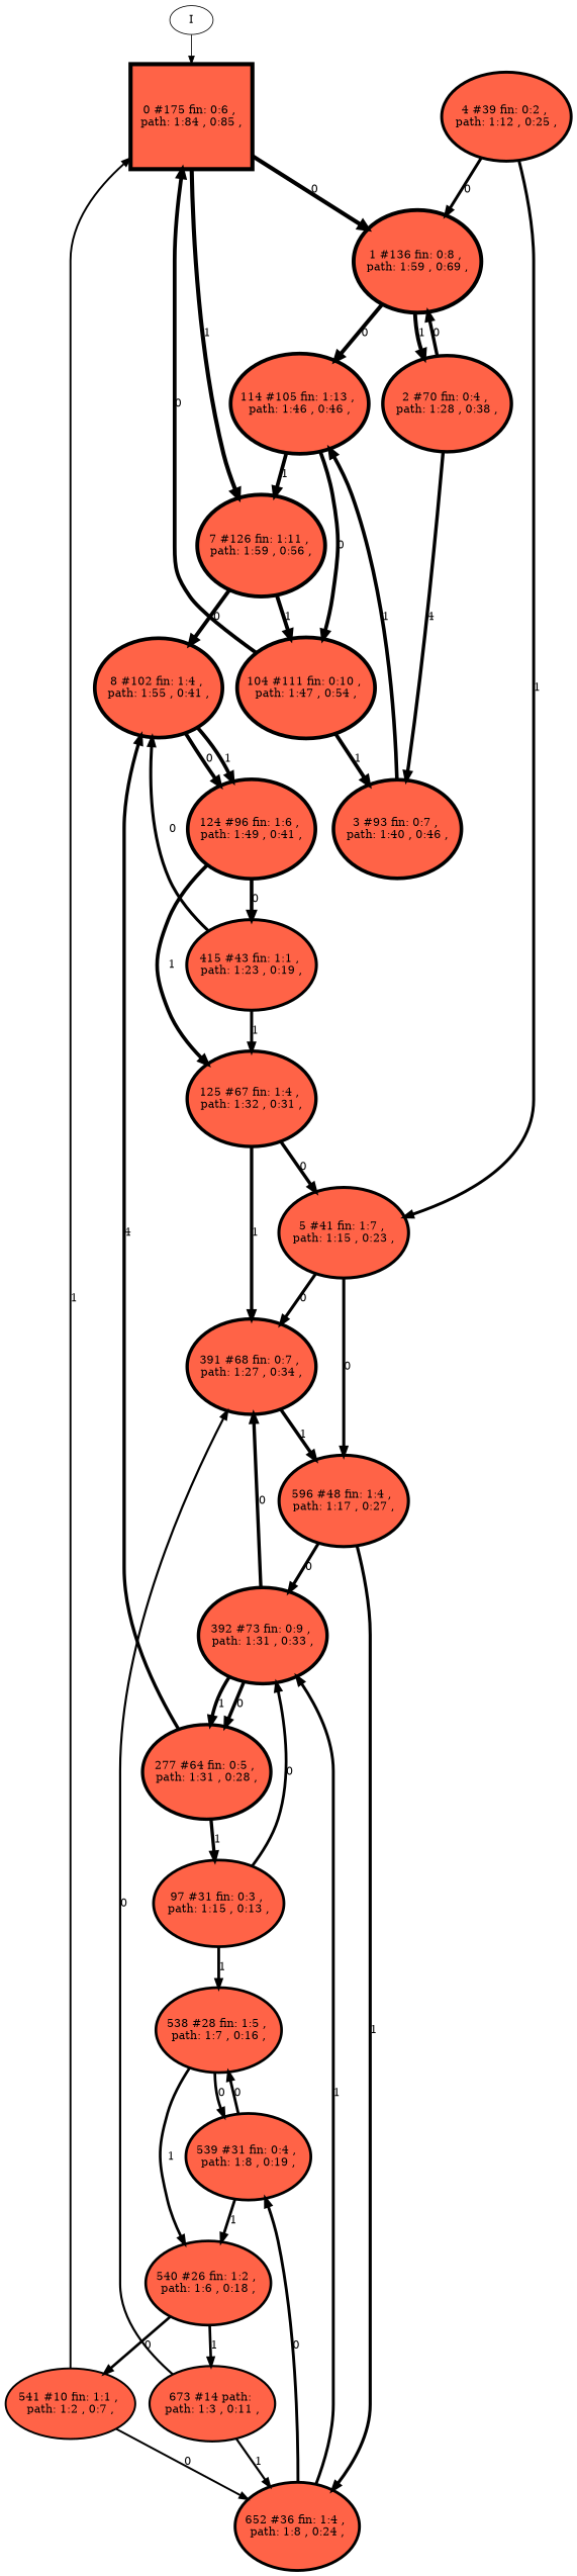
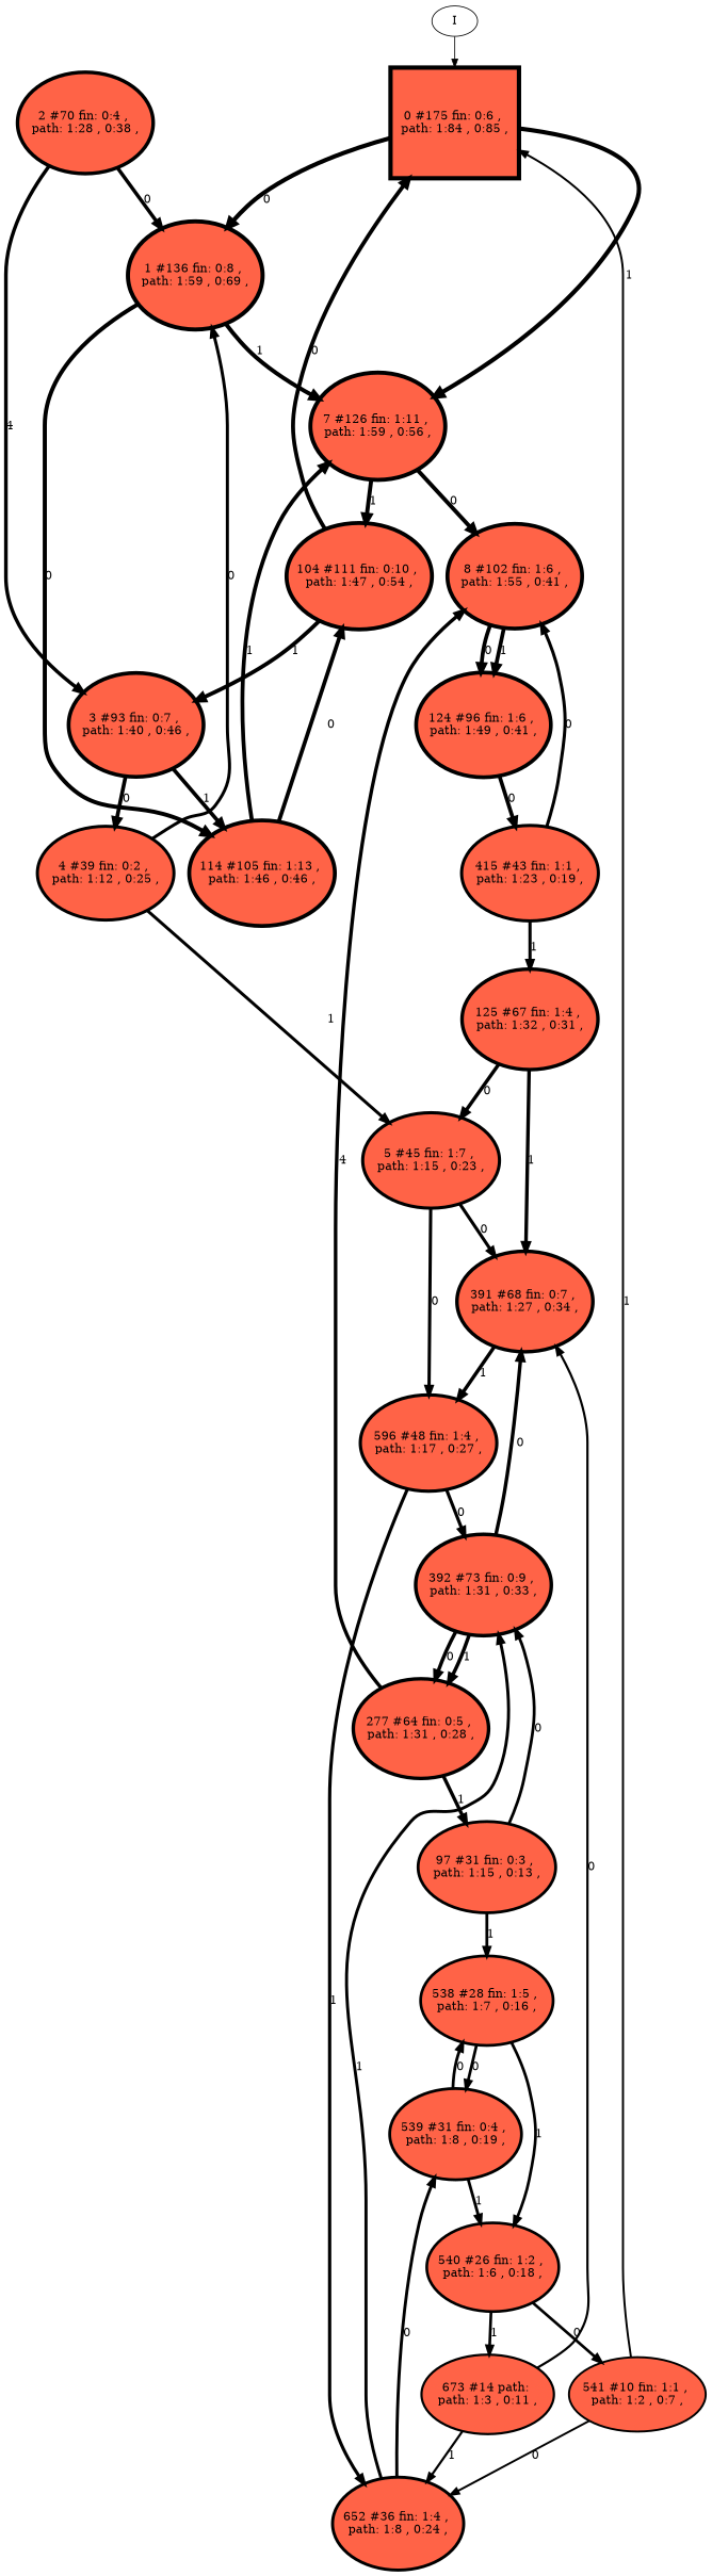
  digraph {
    node [fillcolor=tomato penwidth=3.46574 style=filled]
    edge [penwidth=3.46574]
    n1 [height=1.81978 label="0 #175 fin: 0:6 , \n path: 1:84 , 0:85 , " penwidth=5.17048 shape=box width=1.81978]
    n2 [height=1.77833 label="1 #136 fin: 0:8 , \n path: 1:59 , 0:69 , " penwidth=4.91998 width=1.77833]
    n3 [height=1.76545 label="7 #126 fin: 1:11 , \n path: 1:59 , 0:56 , " penwidth=4.84419 width=1.76545]
    n4 [height=1.73403 label="114 #105 fin: 1:13 , \n path: 1:46 , 0:46 , " penwidth=4.66344 width=1.73403]
    n5 [height=1.66064 label="2 #70 fin: 0:4 , \n path: 1:28 , 0:38 , " penwidth=4.26268 width=1.66064]
-   n6 [height=1.72895 label="8 #102 fin: 1:4 , \n path: 1:55 , 0:41 , " penwidth=4.63473 width=1.72895]
+   n6 [height=1.72895 label="8 #102 fin: 1:6 , \n path: 1:55 , 0:41 , " penwidth=4.63473 width=1.72895]
    n7 [height=1.74371 label="104 #111 fin: 0:10 , \n path: 1:47 , 0:54 , " penwidth=4.7185 width=1.74371]
    I [fillcolor="" penwidth="" style=""]
    n9 [height=1.71259 label="3 #93 fin: 0:7 , \n path: 1:40 , 0:46 , " penwidth=4.54329 width=1.71259]
    n10 [height=1.71824 label="124 #96 fin: 1:6 , \n path: 1:49 , 0:41 , " penwidth=4.57471 width=1.71824]
    n11 [height=1.54519 label="4 #39 fin: 0:2 , \n path: 1:12 , 0:25 , " penwidth=3.68888 width=1.54519]
    n12 [height=1.56532 label="415 #43 fin: 1:1 , \n path: 1:23 , 0:19 , " penwidth=3.78419 width=1.56532]
    n13 [height=1.6524 label="125 #67 fin: 1:4 , \n path: 1:32 , 0:31 , " penwidth=4.21951 width=1.6524]
-   n14 [height=1.57457 label="5 #41 fin: 1:7 , \n path: 1:15 , 0:23 , " penwidth=3.82864 width=1.57457]
+   n14 [height=1.57457 label="5 #45 fin: 1:7 , \n path: 1:15 , 0:23 , " penwidth=3.82864 width=1.57457]
    n15 [height=1.6552 label="391 #68 fin: 0:7 , \n path: 1:27 , 0:34 , " penwidth=4.23411 width=1.6552]
    n16 [height=1.58756 label="596 #48 fin: 1:4 , \n path: 1:17 , 0:27 , " penwidth=3.89182 width=1.58756]
    n17 [height=1.66847 label="392 #73 fin: 0:9 , \n path: 1:31 , 0:33 , " penwidth=4.30407 width=1.66847]
    n18 [height=1.52843 label="652 #36 fin: 1:4 , \n path: 1:8 , 0:24 , " penwidth=3.61092 width=1.52843]
    n19 [height=1.64372 label="277 #64 fin: 0:5 , \n path: 1:31 , 0:28 , " penwidth=4.17439 width=1.64372]
    n20 [height=1.49643 label="539 #31 fin: 0:4 , \n path: 1:8 , 0:19 , " width=1.49643]
    n21 [height=1.49643 label="97 #31 fin: 0:3 , \n path: 1:15 , 0:13 , " width=1.49643]
    n22 [height=1.47414 label="538 #28 fin: 1:5 , \n path: 1:7 , 0:16 , " penwidth=3.3673 width=1.47414]
    n23 [height=1.45765 label="540 #26 fin: 1:2 , \n path: 1:6 , 0:18 , " penwidth=3.29584 width=1.45765]
    n24 [height=1.22316 label="541 #10 fin: 1:1 , \n path: 1:2 , 0:7 , " penwidth=2.3979 width=1.22316]
    n25 [height=1.31051 label="673 #14 path: \n path: 1:3 , 0:11 , " penwidth=2.70805 width=1.31051]
    n1 -> n2 [label="0 " penwidth=5.17048]
    n1 -> n3 [label="1 " penwidth=5.17048]
    n2 -> n4 [label="0 " penwidth=4.91998]
-   n2 -> n5 [label="1 " penwidth=4.91998]
+   n2 -> n3 [label="1 " penwidth=4.91998]
    n3 -> n6 [label="0 " penwidth=4.84419]
    n3 -> n7 [label="1 " penwidth=4.84419]
    n4 -> n3 [label="1 " penwidth=4.66344]
    n4 -> n7 [label="0 " penwidth=4.66344]
    n5 -> n2 [label="0 " penwidth=4.26268]
    n5 -> n9 [label="4 " penwidth=4.26268]
    n6 -> n10 [label="0 " penwidth=4.63473]
    n6 -> n10 [label="1 " penwidth=4.63473]
    n7 -> n1 [label="0 " penwidth=4.7185]
    n7 -> n9 [label="1 " penwidth=4.7185]
    I -> n1 [penwidth=""]
    n9 -> n4 [label="1 " penwidth=4.54329]
+   n9 -> n11 [label="0 " penwidth=4.54329]
    n10 -> n12 [label="0 " penwidth=4.57471]
-   n10 -> n13 [label="1 " penwidth=4.57471]
    n11 -> n2 [label="0 " penwidth=3.68888]
    n11 -> n14 [label="1 " penwidth=3.68888]
    n12 -> n6 [label="0 " penwidth=3.78419]
    n12 -> n13 [label="1 " penwidth=3.78419]
    n13 -> n14 [label="0 " penwidth=4.21951]
    n13 -> n15 [label="1 " penwidth=4.21951]
    n14 -> n15 [label="0 " penwidth=3.82864]
    n14 -> n16 [label="0 " penwidth=3.82864]
    n15 -> n16 [label="1 " penwidth=4.23411]
    n16 -> n17 [label="0 " penwidth=3.89182]
    n16 -> n18 [label="1 " penwidth=3.89182]
    n17 -> n15 [label="0 " penwidth=4.23411]
    n17 -> n19 [label="0 " penwidth=4.30407]
    n17 -> n19 [label="1 " penwidth=4.30407]
    n18 -> n17 [label="1 " penwidth=3.61092]
    n18 -> n20 [label="0 " penwidth=3.61092]
    n19 -> n6 [label="4 " penwidth=4.17439]
    n19 -> n21 [label="1 " penwidth=4.17439]
    n20 -> n22 [label="0 "]
    n20 -> n23 [label="1 "]
    n21 -> n17 [label="0 "]
    n21 -> n22 [label="1 "]
    n22 -> n20 [label="0 " penwidth=3.3673]
    n22 -> n23 [label="1 " penwidth=3.3673]
    n23 -> n24 [label="0 " penwidth=3.29584]
    n23 -> n25 [label="1 " penwidth=3.29584]
    n24 -> n1 [label="1 " penwidth=2.3979]
    n24 -> n18 [label="0 " penwidth=2.3979]
    n25 -> n15 [label="0 " penwidth=2.70805]
    n25 -> n18 [label="1 " penwidth=2.70805]
  }
